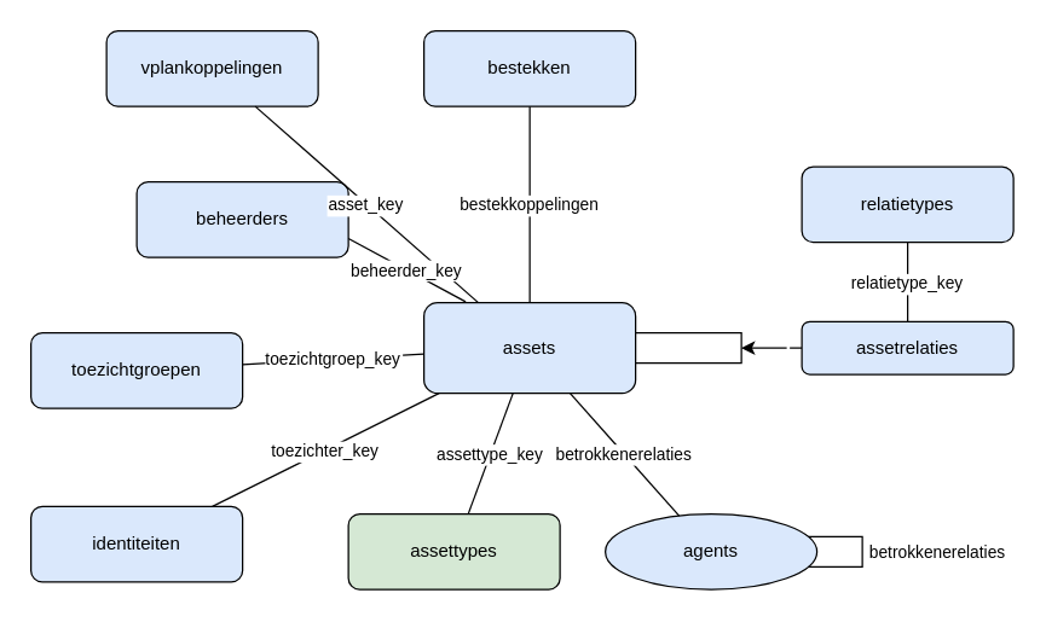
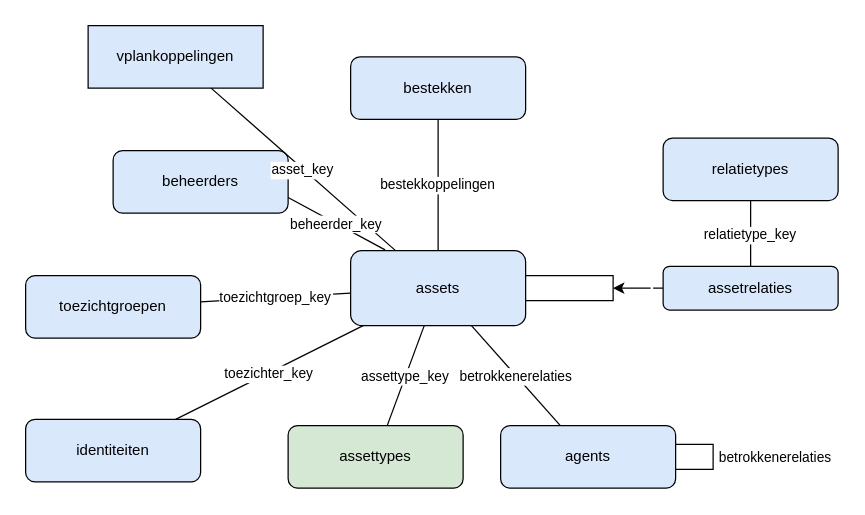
  <mxCell id="0" />
  <mxCell id="1" parent="0" />
  <mxCell id="2" value="beheerders" style="rounded=1;whiteSpace=wrap;html=1;fillColor=#dae8fc;strokeColor=#000000;" parent="1" vertex="1"><mxGeometry x="90" y="120" width="140" height="50" as="geometry" /></mxCell>
  <mxCell id="3" value="assettypes" style="rounded=1;whiteSpace=wrap;html=1;fillColor=#d5e8d4;strokeColor=#000000;" parent="1" vertex="1"><mxGeometry x="230" y="340" width="140" height="50" as="geometry" /></mxCell>
- <mxCell id="4" value="bestekken" style="rounded=1;whiteSpace=wrap;html=1;fillColor=#dae8fc;strokeColor=#000000;" parent="1" vertex="1"><mxGeometry x="280" y="20" width="140" height="50" as="geometry" /></mxCell>
+ <mxCell id="4" value="bestekken" style="rounded=1;whiteSpace=wrap;html=1;fillColor=#dae8fc;strokeColor=#000000;" parent="1" vertex="1"><mxGeometry x="280" y="45" width="140" height="50" as="geometry" /></mxCell>
  <mxCell id="5" value="relatietypes" style="rounded=1;whiteSpace=wrap;html=1;fillColor=#dae8fc;strokeColor=#000000;" parent="1" vertex="1"><mxGeometry x="530" y="110" width="140" height="50" as="geometry" /></mxCell>
- <mxCell id="6" value="vplankoppelingen" style="rounded=1;whiteSpace=wrap;html=1;fillColor=#dae8fc;strokeColor=#000000;" parent="1" vertex="1"><mxGeometry x="70" y="20" width="140" height="50" as="geometry" /></mxCell>
- <mxCell id="7" value="agents" style="ellipse;whiteSpace=wrap;html=1;fillColor=#dae8fc;strokeColor=#000000;" parent="1" vertex="1"><mxGeometry x="400" y="340" width="140" height="50" as="geometry" /></mxCell>
+ <mxCell id="6" value="vplankoppelingen" style="whiteSpace=wrap;html=1;fillColor=#dae8fc;strokeColor=#000000;rounded=0;" parent="1" vertex="1"><mxGeometry x="70" y="20" width="140" height="50" as="geometry" /></mxCell>
+ <mxCell id="7" value="agents" style="rounded=1;whiteSpace=wrap;html=1;fillColor=#dae8fc;strokeColor=#000000;" parent="1" vertex="1"><mxGeometry x="400" y="340" width="140" height="50" as="geometry" /></mxCell>
  <mxCell id="8" value="toezichtgroepen" style="rounded=1;whiteSpace=wrap;html=1;fillColor=#dae8fc;strokeColor=#000000;" parent="1" vertex="1"><mxGeometry x="20" y="220" width="140" height="50" as="geometry" /></mxCell>
  <mxCell id="9" value="" style="edgeStyle=orthogonalEdgeStyle;rounded=0;orthogonalLoop=1;jettySize=auto;html=1;strokeColor=light-dark(#000000,#FF0000);" edge="1" parent="1" source="10"><mxGeometry relative="1" as="geometry"><mxPoint x="490" y="230" as="targetPoint" /></mxGeometry></mxCell>
  <mxCell id="10" value="&lt;font style=&quot;color: light-dark(rgb(0, 0, 0), rgb(255, 0, 0));&quot;&gt;assetrelaties&lt;/font&gt;" style="rounded=1;whiteSpace=wrap;html=1;fillColor=#dae8fc;strokeColor=light-dark(#000000,#FF0000);" parent="1" vertex="1"><mxGeometry x="530" y="212.5" width="140" height="35" as="geometry" /></mxCell>
  <mxCell id="11" value="assets" style="rounded=1;whiteSpace=wrap;html=1;fillColor=#dae8fc;strokeColor=#000000;" parent="1" vertex="1"><mxGeometry x="280" y="200" width="140" height="60" as="geometry" /></mxCell>
  <mxCell id="12" value="identiteiten" style="rounded=1;whiteSpace=wrap;html=1;fillColor=#dae8fc;strokeColor=#000000;" parent="1" vertex="1"><mxGeometry x="20" y="335" width="140" height="50" as="geometry" /></mxCell>
  <mxCell id="13" value="&#10;" style="edgeStyle=orthogonalEdgeStyle;rounded=0;endArrow=none;strokeColor=light-dark(#000000,#FF0000);" parent="1" source="11" target="11" edge="1"><mxGeometry y="30" relative="1" as="geometry"><Array as="points"><mxPoint x="490" y="230" /></Array><mxPoint as="offset" /></mxGeometry></mxCell>
  <mxCell id="14" value="betrokkenerelaties" style="edgeStyle=orthogonalEdgeStyle;rounded=0;endArrow=none;strokeColor=light-dark(#000000,#FF0000);fontColor=light-dark(#000000,#FF0000);" parent="1" source="7" target="7" edge="1"><mxGeometry y="50" relative="1" as="geometry"><Array as="points"><mxPoint x="570" y="365" /></Array><mxPoint as="offset" /></mxGeometry></mxCell>
  <mxCell id="15" value="betrokkenerelaties" style="edgeStyle=orthogonalEdgeStyle;rounded=0;endArrow=none;strokeColor=light-dark(#000000,#FF0000);noEdgeStyle=1;fontColor=light-dark(#000000,#FF0000);" parent="1" source="11" target="7" edge="1"><mxGeometry relative="1" as="geometry" /></mxCell>
  <mxCell id="16" value="bestekkoppelingen" style="edgeStyle=orthogonalEdgeStyle;rounded=0;endArrow=none;strokeColor=light-dark(#000000,#FF0000);noEdgeStyle=1;fontColor=light-dark(#000000,#FF0000);" parent="1" source="11" target="4" edge="1"><mxGeometry relative="1" as="geometry" /></mxCell>
  <mxCell id="17" value="asset_key" style="edgeStyle=orthogonalEdgeStyle;rounded=0;endArrow=none;strokeColor=#000000;noEdgeStyle=1;" parent="1" source="6" target="11" edge="1"><mxGeometry relative="1" as="geometry" /></mxCell>
  <mxCell id="18" value="relatietype_key" style="edgeStyle=orthogonalEdgeStyle;rounded=0;endArrow=none;strokeColor=#000000;noEdgeStyle=1;" parent="1" source="10" target="5" edge="1"><mxGeometry relative="1" as="geometry" /></mxCell>
  <mxCell id="19" value="assettype_key" style="edgeStyle=orthogonalEdgeStyle;rounded=0;endArrow=none;strokeColor=#000000;noEdgeStyle=1;" parent="1" source="11" target="3" edge="1"><mxGeometry relative="1" as="geometry" /></mxCell>
  <mxCell id="20" value="toezichter_key" style="edgeStyle=orthogonalEdgeStyle;rounded=0;endArrow=none;strokeColor=#000000;noEdgeStyle=1;" parent="1" source="11" target="12" edge="1"><mxGeometry relative="1" as="geometry" /></mxCell>
  <mxCell id="21" value="toezichtgroep_key" style="edgeStyle=orthogonalEdgeStyle;rounded=0;endArrow=none;strokeColor=#000000;noEdgeStyle=1;" parent="1" source="11" target="8" edge="1"><mxGeometry relative="1" as="geometry" /></mxCell>
  <mxCell id="22" value="beheerder_key" style="edgeStyle=orthogonalEdgeStyle;rounded=0;endArrow=none;strokeColor=#000000;noEdgeStyle=1;exitX=1;exitY=0.75;exitDx=0;exitDy=0;entryX=0.197;entryY=-0.01;entryDx=0;entryDy=0;entryPerimeter=0;" edge="1" parent="1" source="2" target="11"><mxGeometry relative="1" as="geometry"><mxPoint x="240" y="120" as="sourcePoint" /><mxPoint x="320" y="146" as="targetPoint" /></mxGeometry></mxCell>
